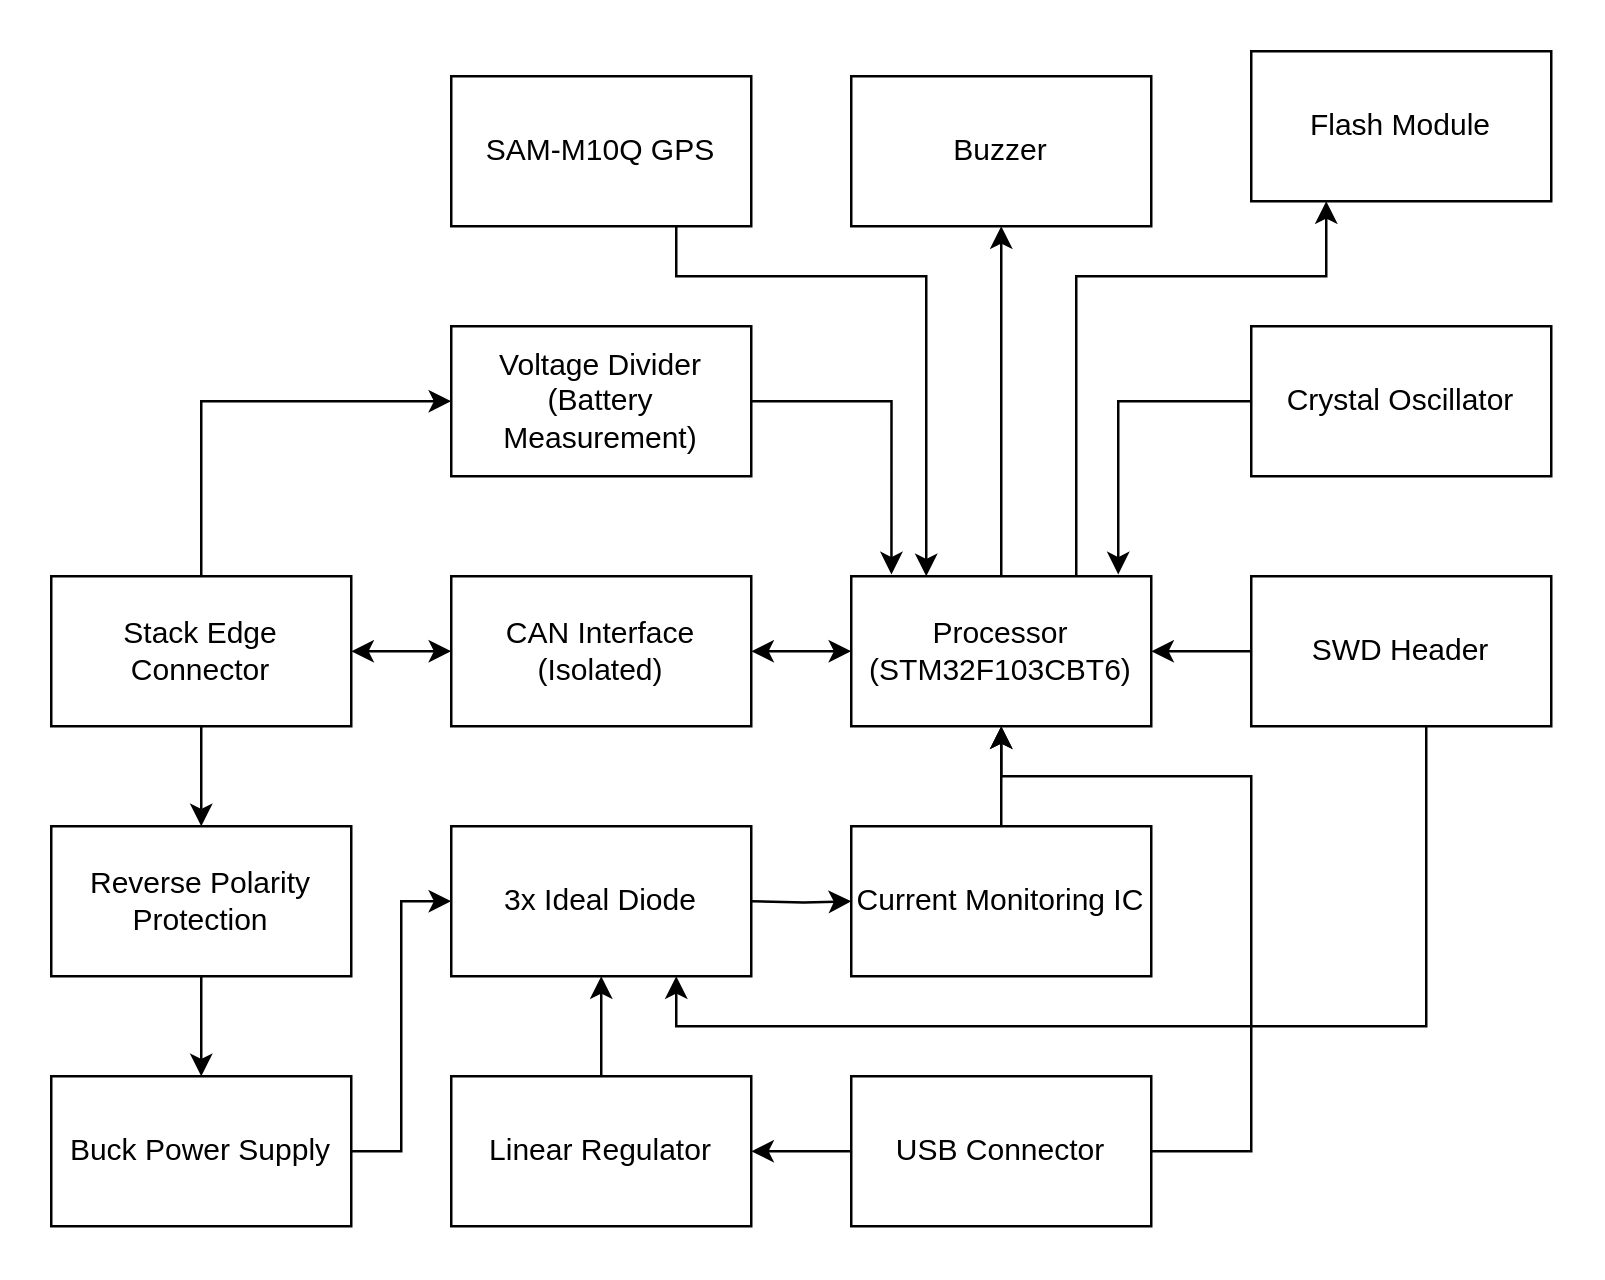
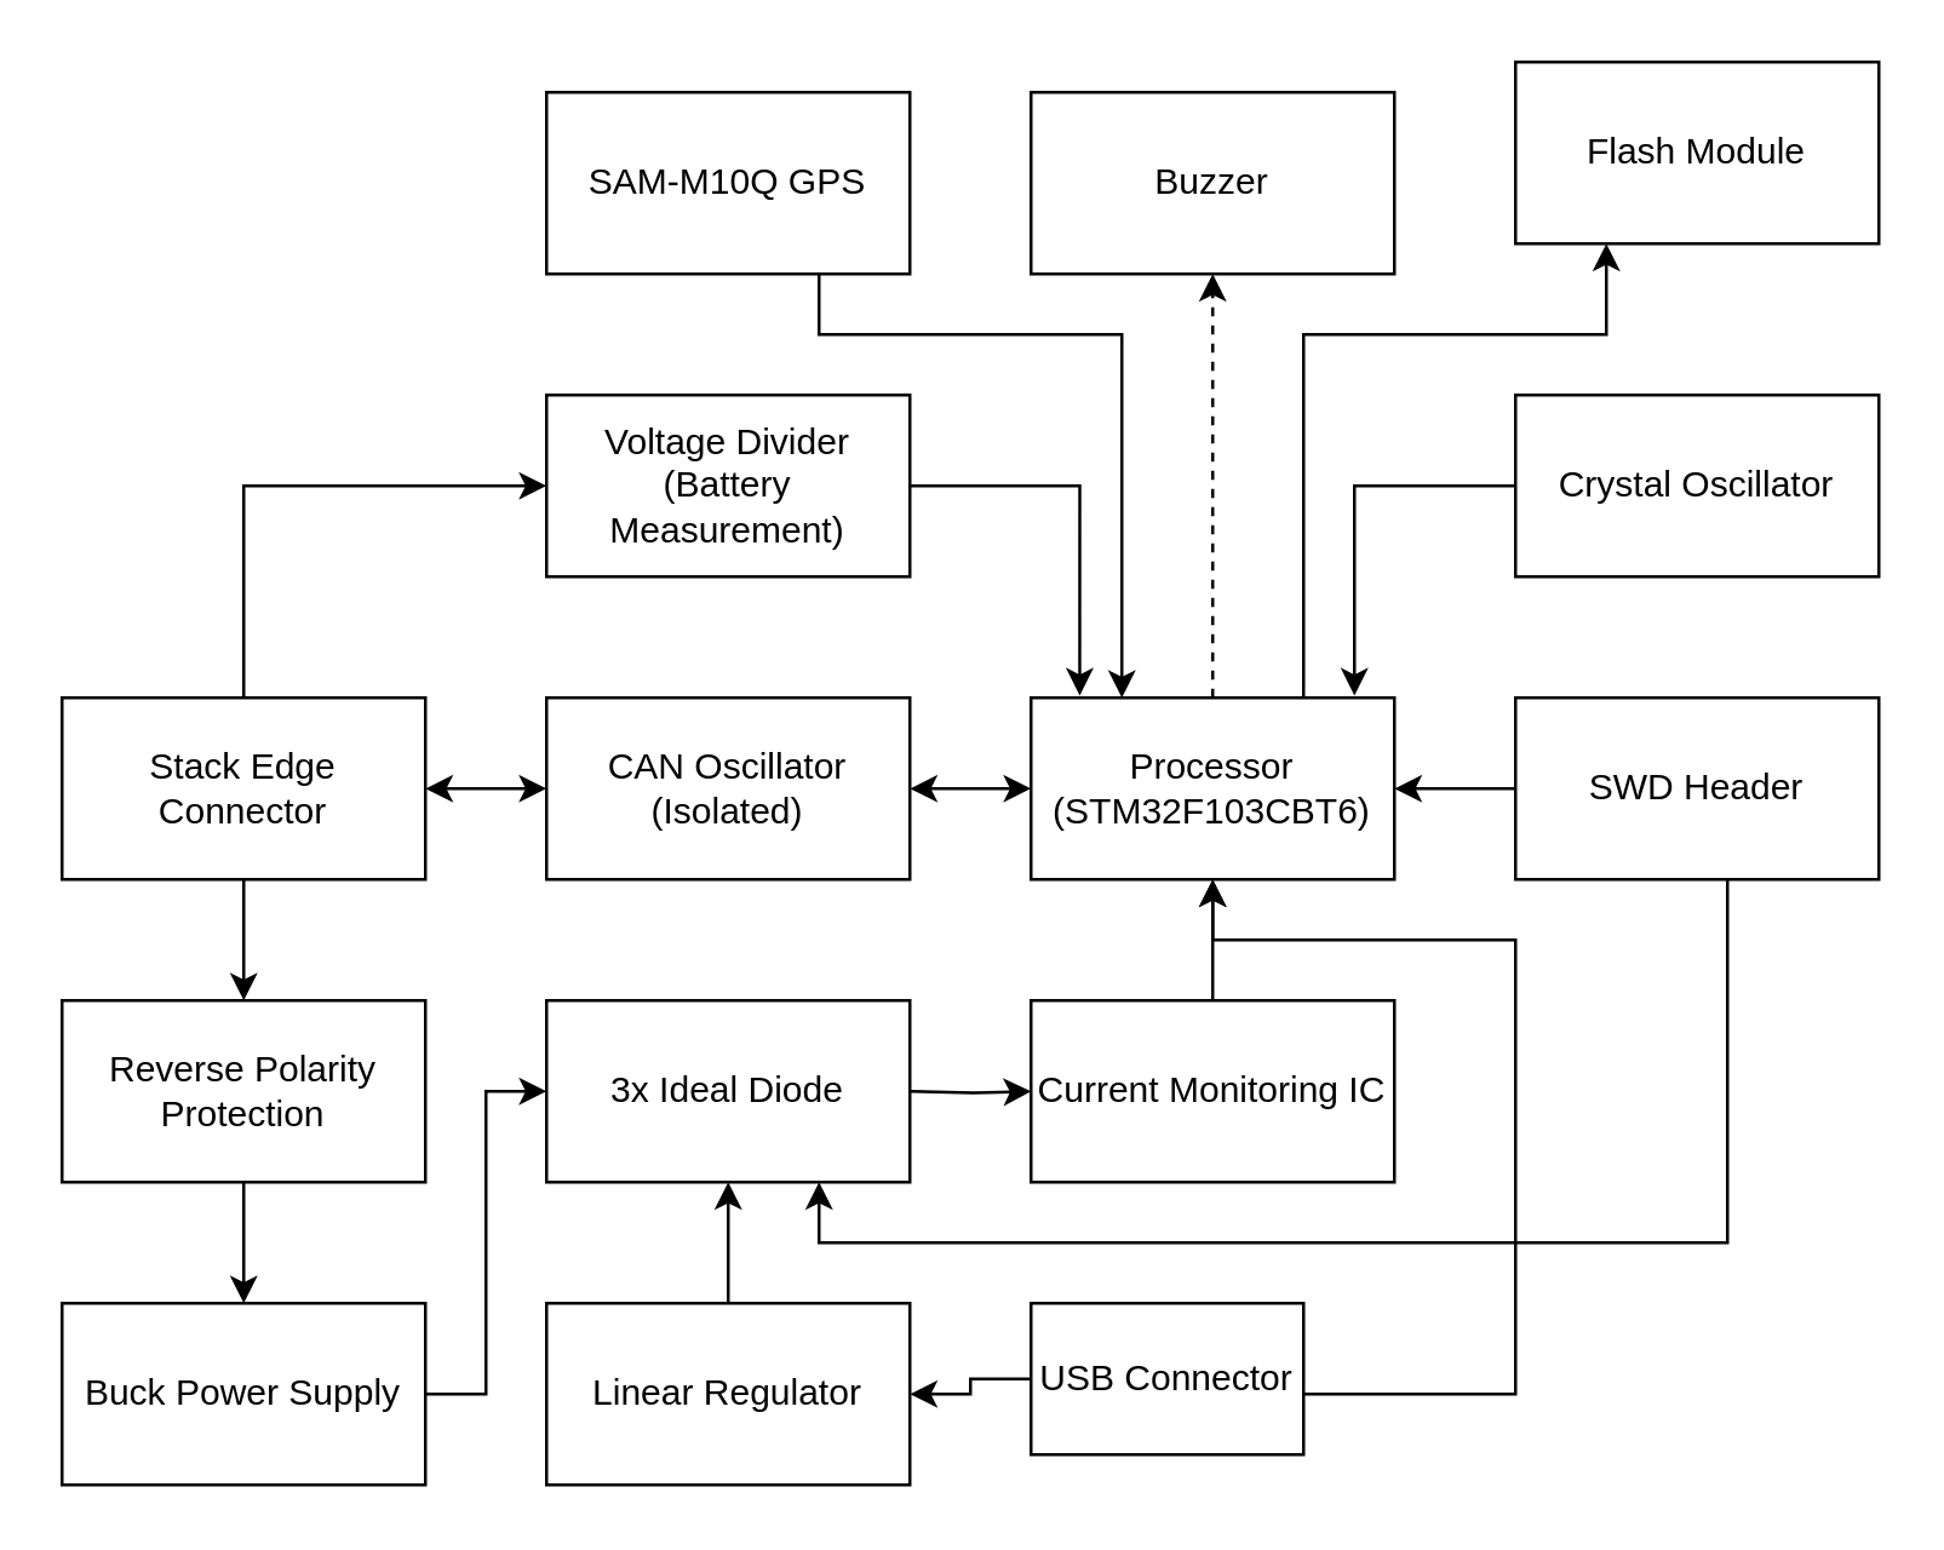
  <mxCell id="0" />
  <mxCell id="1" parent="0" />
  <mxCell id="2" value="" style="edgeStyle=orthogonalEdgeStyle;rounded=0;orthogonalLoop=1;jettySize=auto;html=1;startArrow=classic;startFill=1;" parent="1" source="5" target="10" edge="1"><mxGeometry relative="1" as="geometry" /></mxCell>
  <mxCell id="3" style="edgeStyle=orthogonalEdgeStyle;rounded=0;orthogonalLoop=1;jettySize=auto;html=1;entryX=0;entryY=0.5;entryDx=0;entryDy=0;" parent="1" source="5" target="27" edge="1"><mxGeometry relative="1" as="geometry"><Array as="points"><mxPoint x="80" y="160" /></Array></mxGeometry></mxCell>
  <mxCell id="4" value="" style="edgeStyle=orthogonalEdgeStyle;rounded=0;orthogonalLoop=1;jettySize=auto;html=1;" edge="1" parent="1" source="5" target="30"><mxGeometry relative="1" as="geometry" /></mxCell>
  <mxCell id="5" value="&lt;div&gt;Stack Edge Connector&lt;/div&gt;" style="whiteSpace=wrap;html=1;" parent="1" vertex="1"><mxGeometry x="20" y="230" width="120" height="60" as="geometry" /></mxCell>
- <mxCell id="6" style="edgeStyle=orthogonalEdgeStyle;rounded=0;orthogonalLoop=1;jettySize=auto;html=1;entryX=0.5;entryY=1;entryDx=0;entryDy=0;" edge="1" parent="1" source="8" target="34"><mxGeometry relative="1" as="geometry" /></mxCell>
+ <mxCell id="6" style="edgeStyle=orthogonalEdgeStyle;rounded=0;orthogonalLoop=1;jettySize=auto;html=1;entryX=0.5;entryY=1;entryDx=0;entryDy=0;dashed=1;" edge="1" parent="1" source="8" target="34"><mxGeometry relative="1" as="geometry" /></mxCell>
  <mxCell id="7" style="edgeStyle=orthogonalEdgeStyle;rounded=0;orthogonalLoop=1;jettySize=auto;html=1;exitX=0.75;exitY=0;exitDx=0;exitDy=0;entryX=0.25;entryY=1;entryDx=0;entryDy=0;" edge="1" parent="1" source="8" target="33"><mxGeometry relative="1" as="geometry"><Array as="points"><mxPoint x="430" y="110" /><mxPoint x="530" y="110" /></Array></mxGeometry></mxCell>
  <mxCell id="8" value="Processor&lt;br&gt;(STM32F103CBT6)" style="whiteSpace=wrap;html=1;" parent="1" vertex="1"><mxGeometry x="340" y="230" width="120" height="60" as="geometry" /></mxCell>
  <mxCell id="9" value="" style="edgeStyle=orthogonalEdgeStyle;rounded=0;orthogonalLoop=1;jettySize=auto;html=1;startArrow=classic;startFill=1;" parent="1" source="10" target="8" edge="1"><mxGeometry relative="1" as="geometry" /></mxCell>
- <mxCell id="10" value="CAN Interface (Isolated)" style="whiteSpace=wrap;html=1;" parent="1" vertex="1"><mxGeometry x="180" y="230" width="120" height="60" as="geometry" /></mxCell>
+ <mxCell id="10" value="CAN Oscillator (Isolated)" style="whiteSpace=wrap;html=1;" parent="1" vertex="1"><mxGeometry x="180" y="230" width="120" height="60" as="geometry" /></mxCell>
  <mxCell id="11" value="" style="edgeStyle=orthogonalEdgeStyle;rounded=0;orthogonalLoop=1;jettySize=auto;html=1;" parent="1" source="12" edge="1"><mxGeometry relative="1" as="geometry"><mxPoint x="180" y="360" as="targetPoint" /><Array as="points"><mxPoint x="160" y="460" /><mxPoint x="160" y="360" /></Array></mxGeometry></mxCell>
  <mxCell id="12" value="Buck Power Supply" style="whiteSpace=wrap;html=1;" parent="1" vertex="1"><mxGeometry x="20" y="430" width="120" height="60" as="geometry" /></mxCell>
  <mxCell id="13" value="" style="edgeStyle=orthogonalEdgeStyle;rounded=0;orthogonalLoop=1;jettySize=auto;html=1;" parent="1" source="14" target="8" edge="1"><mxGeometry relative="1" as="geometry" /></mxCell>
  <mxCell id="14" value="&lt;div&gt;Current Monitoring IC&lt;br&gt;&lt;/div&gt;" style="whiteSpace=wrap;html=1;" parent="1" vertex="1"><mxGeometry x="340" y="330" width="120" height="60" as="geometry" /></mxCell>
  <mxCell id="15" value="" style="edgeStyle=orthogonalEdgeStyle;rounded=0;orthogonalLoop=1;jettySize=auto;html=1;" parent="1" target="14" edge="1"><mxGeometry relative="1" as="geometry"><mxPoint x="300" y="360" as="sourcePoint" /></mxGeometry></mxCell>
  <mxCell id="16" value="" style="edgeStyle=orthogonalEdgeStyle;rounded=0;orthogonalLoop=1;jettySize=auto;html=1;" parent="1" source="18" target="8" edge="1"><mxGeometry relative="1" as="geometry"><Array as="points"><mxPoint x="500" y="460" /><mxPoint x="500" y="310" /><mxPoint x="400" y="310" /></Array></mxGeometry></mxCell>
  <mxCell id="17" value="" style="edgeStyle=orthogonalEdgeStyle;rounded=0;orthogonalLoop=1;jettySize=auto;html=1;" parent="1" source="18" target="25" edge="1"><mxGeometry relative="1" as="geometry" /></mxCell>
- <mxCell id="18" value="USB Connector" style="whiteSpace=wrap;html=1;" parent="1" vertex="1"><mxGeometry x="340" y="430" width="120" height="60" as="geometry" /></mxCell>
+ <mxCell id="18" value="USB Connector" style="whiteSpace=wrap;html=1;" parent="1" vertex="1"><mxGeometry x="340" y="430" width="90" height="50" as="geometry" /></mxCell>
  <mxCell id="19" value="" style="edgeStyle=orthogonalEdgeStyle;rounded=0;orthogonalLoop=1;jettySize=auto;html=1;" parent="1" source="21" target="8" edge="1"><mxGeometry relative="1" as="geometry" /></mxCell>
  <mxCell id="20" style="edgeStyle=orthogonalEdgeStyle;rounded=0;orthogonalLoop=1;jettySize=auto;html=1;entryX=0.75;entryY=1;entryDx=0;entryDy=0;" edge="1" parent="1" source="21" target="28"><mxGeometry relative="1" as="geometry"><mxPoint x="640" y="500" as="targetPoint" /><Array as="points"><mxPoint x="570" y="410" /><mxPoint x="270" y="410" /></Array></mxGeometry></mxCell>
  <mxCell id="21" value="&lt;div&gt;SWD Header&lt;/div&gt;" style="whiteSpace=wrap;html=1;" parent="1" vertex="1"><mxGeometry x="500" y="230" width="120" height="60" as="geometry" /></mxCell>
  <mxCell id="22" style="edgeStyle=orthogonalEdgeStyle;rounded=0;orthogonalLoop=1;jettySize=auto;html=1;entryX=0.89;entryY=-0.012;entryDx=0;entryDy=0;entryPerimeter=0;" parent="1" source="23" target="8" edge="1"><mxGeometry relative="1" as="geometry" /></mxCell>
  <mxCell id="23" value="Crystal Oscillator" style="whiteSpace=wrap;html=1;" parent="1" vertex="1"><mxGeometry x="500" y="130" width="120" height="60" as="geometry" /></mxCell>
  <mxCell id="24" value="" style="edgeStyle=orthogonalEdgeStyle;rounded=0;orthogonalLoop=1;jettySize=auto;html=1;" parent="1" source="25" edge="1"><mxGeometry relative="1" as="geometry"><mxPoint x="240" y="390" as="targetPoint" /></mxGeometry></mxCell>
  <mxCell id="25" value="Linear Regulator" style="whiteSpace=wrap;html=1;" parent="1" vertex="1"><mxGeometry x="180" y="430" width="120" height="60" as="geometry" /></mxCell>
  <mxCell id="26" style="edgeStyle=orthogonalEdgeStyle;rounded=0;orthogonalLoop=1;jettySize=auto;html=1;entryX=0.134;entryY=-0.012;entryDx=0;entryDy=0;entryPerimeter=0;" parent="1" source="27" target="8" edge="1"><mxGeometry relative="1" as="geometry" /></mxCell>
  <mxCell id="27" value="&lt;div&gt;Voltage Divider (Battery Measurement)&lt;br&gt;&lt;/div&gt;" style="whiteSpace=wrap;html=1;" parent="1" vertex="1"><mxGeometry x="180" y="130" width="120" height="60" as="geometry" /></mxCell>
  <mxCell id="28" value="3x Ideal Diode" style="whiteSpace=wrap;html=1;" vertex="1" parent="1"><mxGeometry x="180" y="330" width="120" height="60" as="geometry" /></mxCell>
  <mxCell id="29" value="" style="edgeStyle=orthogonalEdgeStyle;rounded=0;orthogonalLoop=1;jettySize=auto;html=1;" edge="1" parent="1" source="30" target="12"><mxGeometry relative="1" as="geometry" /></mxCell>
  <mxCell id="30" value="Reverse Polarity Protection" style="whiteSpace=wrap;html=1;" vertex="1" parent="1"><mxGeometry x="20" y="330" width="120" height="60" as="geometry" /></mxCell>
  <mxCell id="31" style="edgeStyle=orthogonalEdgeStyle;rounded=0;orthogonalLoop=1;jettySize=auto;html=1;exitX=0.75;exitY=1;exitDx=0;exitDy=0;entryX=0.25;entryY=0;entryDx=0;entryDy=0;" edge="1" parent="1" source="32" target="8"><mxGeometry relative="1" as="geometry"><Array as="points"><mxPoint x="270" y="110" /><mxPoint x="370" y="110" /></Array></mxGeometry></mxCell>
  <mxCell id="32" value="SAM-M10Q GPS" style="whiteSpace=wrap;html=1;" vertex="1" parent="1"><mxGeometry x="180" width="120" height="60" as="geometry" y="30" /></mxCell>
  <mxCell id="33" value="Flash Module" style="whiteSpace=wrap;html=1;" vertex="1" parent="1"><mxGeometry x="500" y="20" width="120" height="60" as="geometry" /></mxCell>
  <mxCell id="34" value="Buzzer" style="whiteSpace=wrap;html=1;" vertex="1" parent="1"><mxGeometry x="340" width="120" height="60" as="geometry" y="30" /></mxCell>
